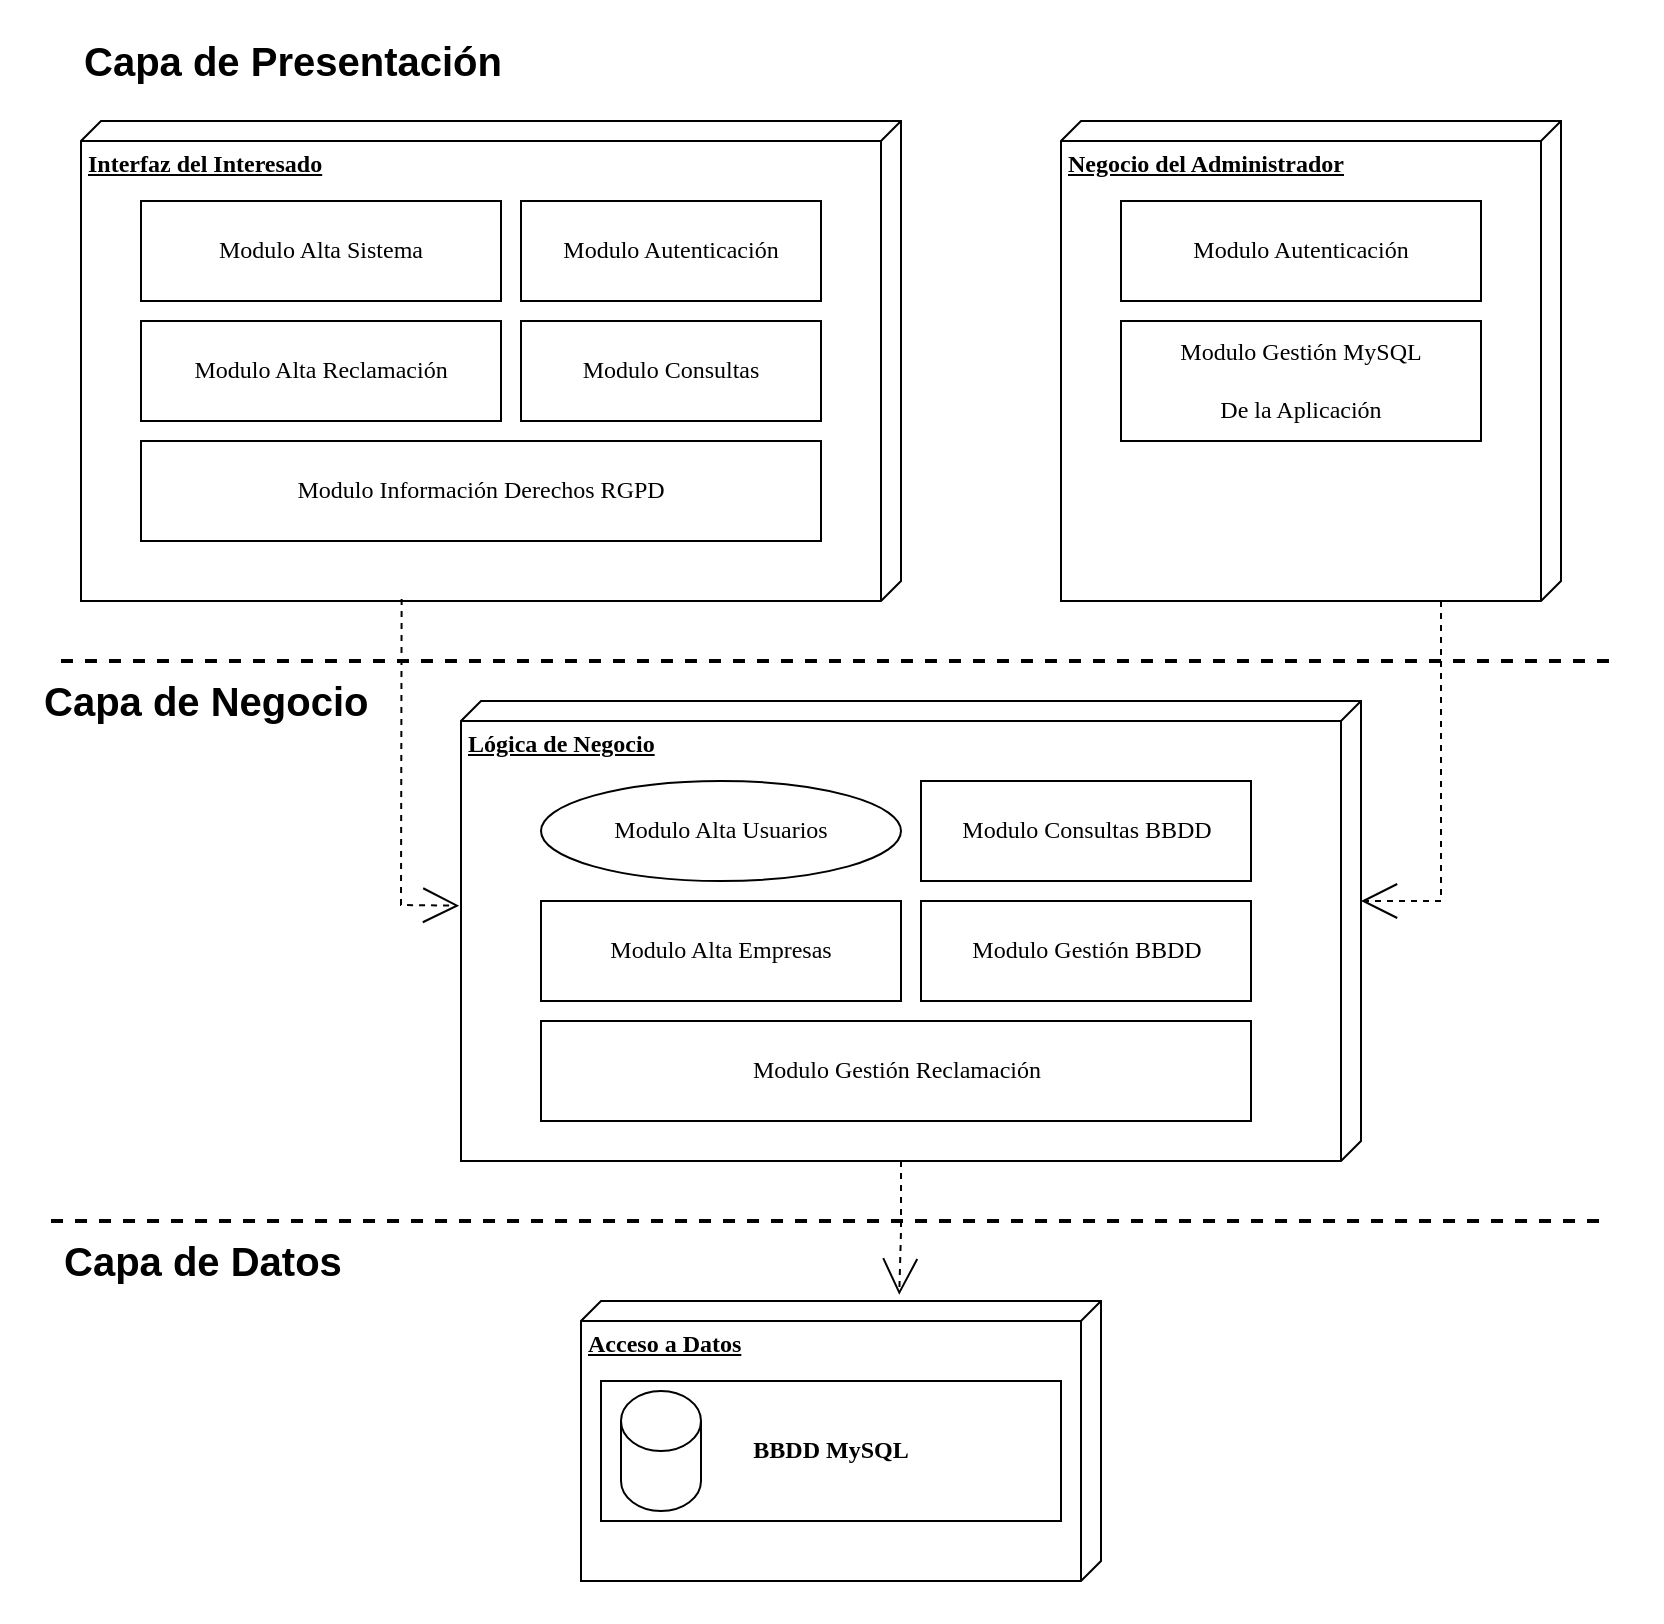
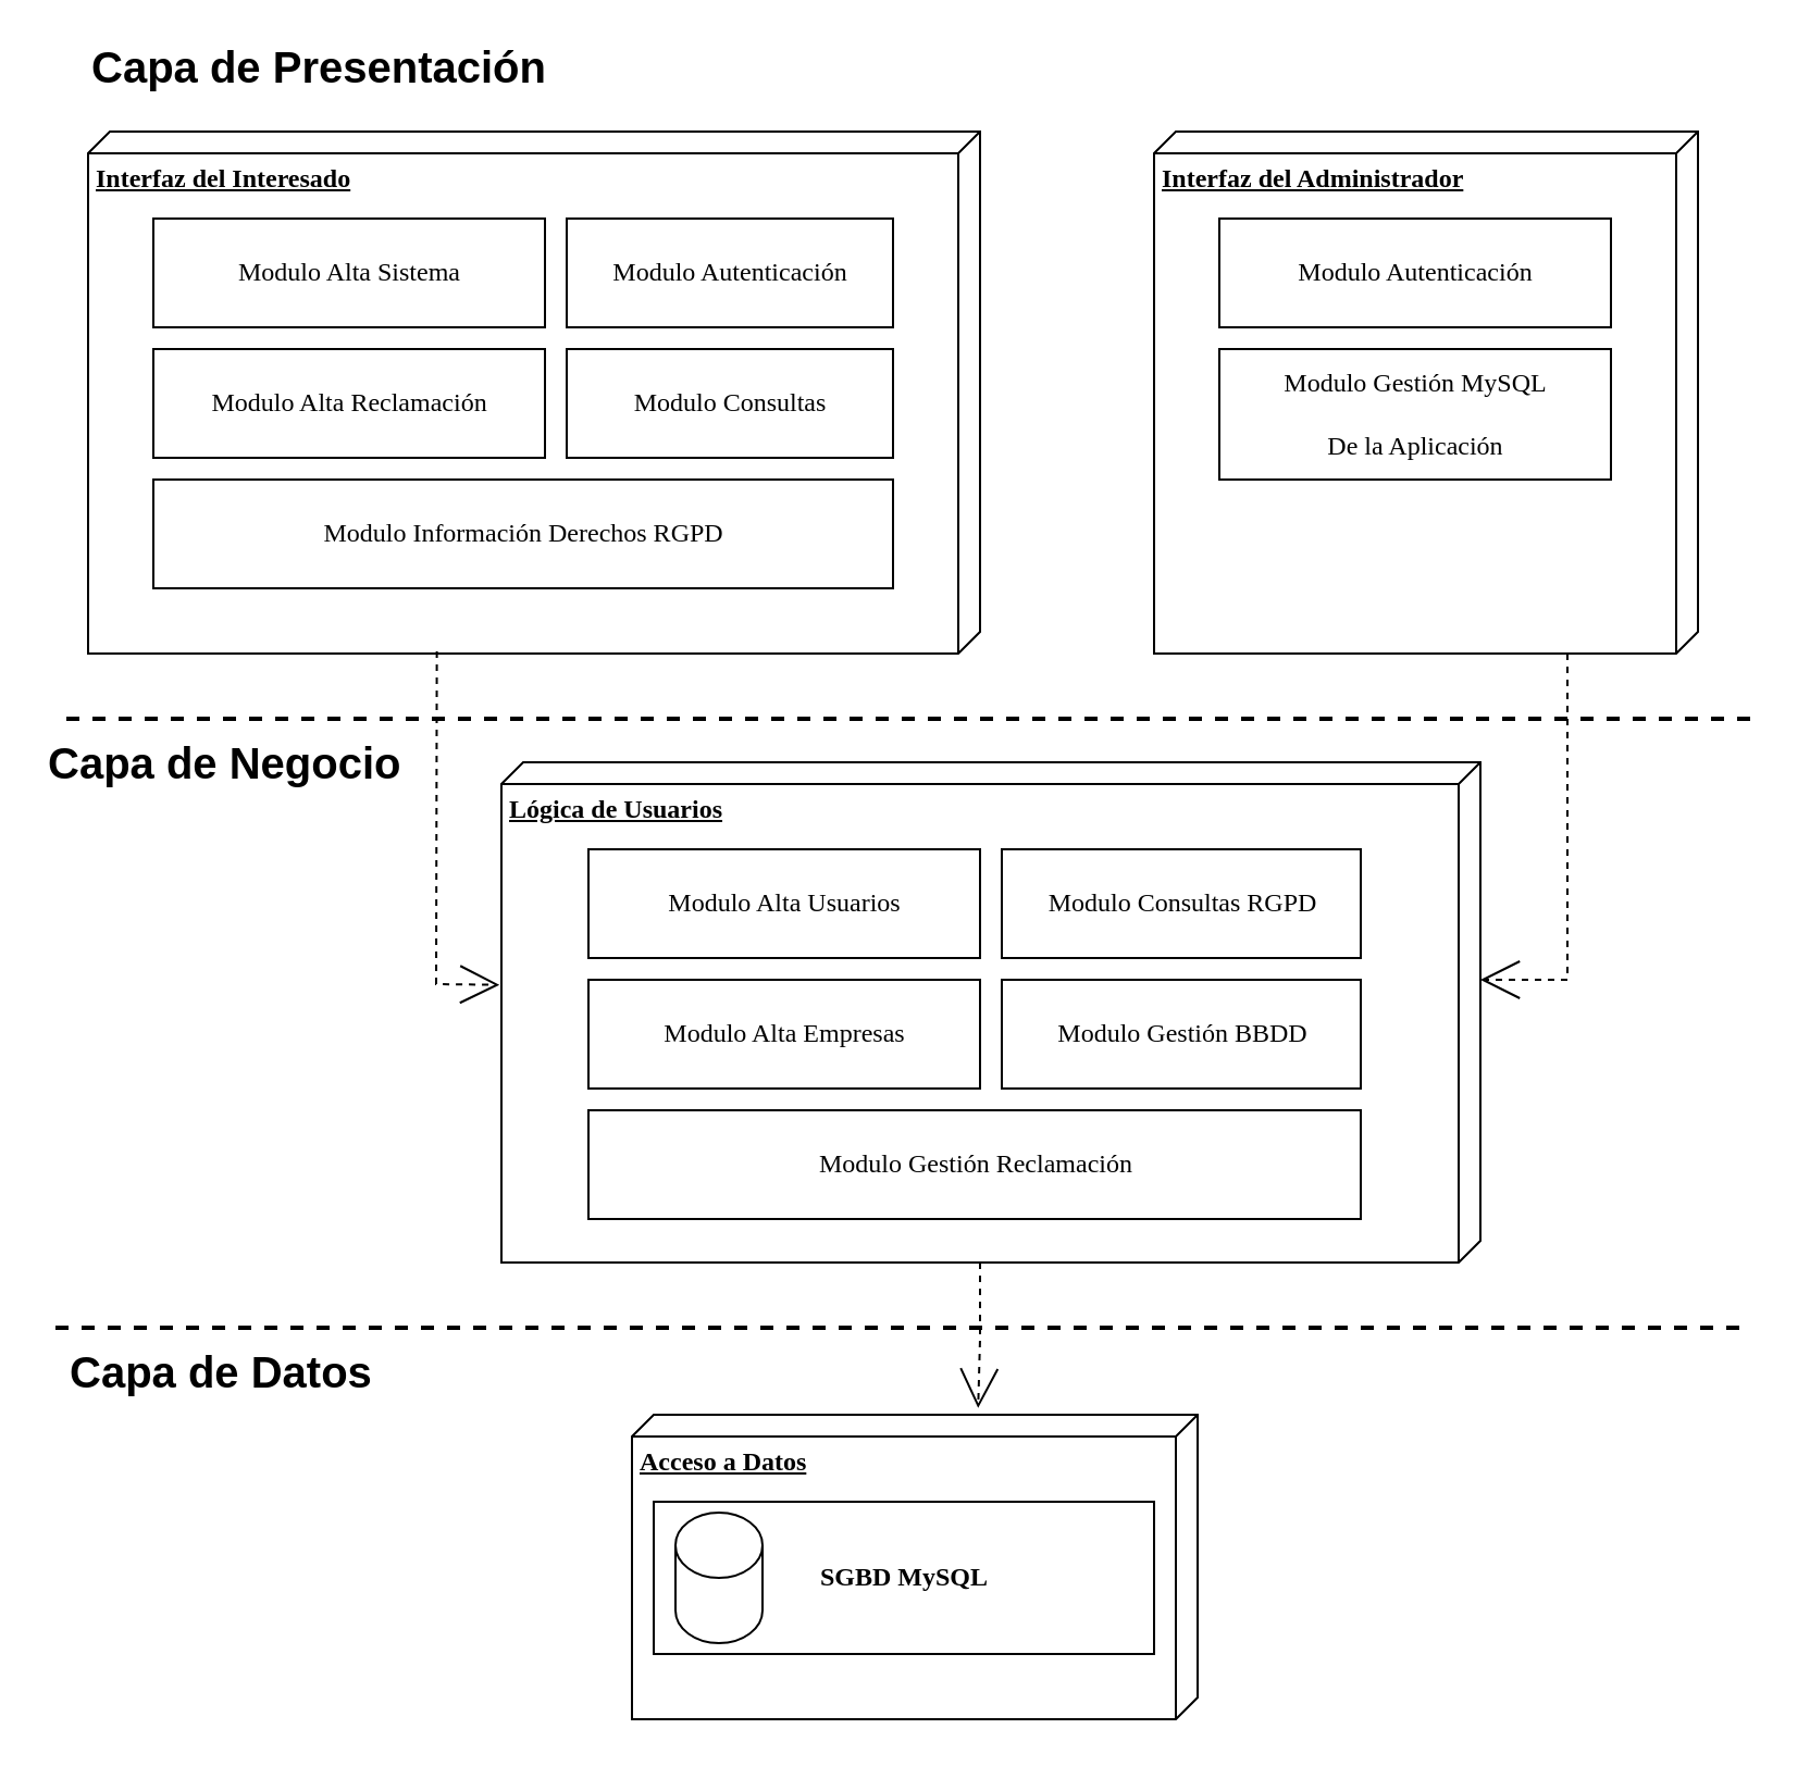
  <mxCell id="0" />
  <mxCell id="1" parent="0" />
  <mxCell id="2" value="&lt;b&gt;Interfaz del Interesado&lt;/b&gt;" style="verticalAlign=top;align=left;spacingTop=8;spacingLeft=2;spacingRight=12;shape=cube;size=10;direction=south;fontStyle=4;html=1;rounded=0;shadow=0;comic=0;labelBackgroundColor=none;strokeWidth=1;fontFamily=Verdana;fontSize=12" parent="1" vertex="1"><mxGeometry x="40" y="60" width="410" height="240" as="geometry" /></mxCell>
- <mxCell id="3" value="&lt;b&gt;Negocio del Administrador&lt;/b&gt;" style="verticalAlign=top;align=left;spacingTop=8;spacingLeft=2;spacingRight=12;shape=cube;size=10;direction=south;fontStyle=4;html=1;rounded=0;shadow=0;comic=0;labelBackgroundColor=none;strokeWidth=1;fontFamily=Verdana;fontSize=12" parent="1" vertex="1"><mxGeometry x="530" y="60" width="250" height="240" as="geometry" /></mxCell>
+ <mxCell id="3" value="&lt;b&gt;Interfaz del Administrador&lt;/b&gt;" style="verticalAlign=top;align=left;spacingTop=8;spacingLeft=2;spacingRight=12;shape=cube;size=10;direction=south;fontStyle=4;html=1;rounded=0;shadow=0;comic=0;labelBackgroundColor=none;strokeWidth=1;fontFamily=Verdana;fontSize=12" parent="1" vertex="1"><mxGeometry x="530" y="60" width="250" height="240" as="geometry" /></mxCell>
  <mxCell id="4" value="Modulo Alta Sistema" style="html=1;rounded=0;shadow=0;comic=0;labelBackgroundColor=none;strokeWidth=1;fontFamily=Verdana;fontSize=12;align=center;" parent="1" vertex="1"><mxGeometry x="70" y="100" width="180" height="50" as="geometry" /></mxCell>
  <mxCell id="5" value="" style="ellipse;whiteSpace=wrap;html=1;rounded=0;shadow=0;comic=0;labelBackgroundColor=none;strokeWidth=1;fontFamily=Verdana;fontSize=12;align=center;" parent="1" vertex="1"><mxGeometry x="360" y="240" width="20" height="20" as="geometry" /></mxCell>
  <mxCell id="6" style="edgeStyle=none;rounded=0;html=1;dashed=1;labelBackgroundColor=none;startArrow=none;startFill=0;startSize=8;endArrow=open;endFill=0;endSize=16;fontFamily=Verdana;fontSize=12;exitX=0.996;exitY=0.609;exitDx=0;exitDy=0;exitPerimeter=0;entryX=0.445;entryY=1.002;entryDx=0;entryDy=0;entryPerimeter=0;" parent="1" source="2" edge="1" target="21"><mxGeometry relative="1" as="geometry"><mxPoint x="484.4" y="470" as="sourcePoint" /><mxPoint x="240" y="454" as="targetPoint" /><Array as="points"><mxPoint x="200" y="452" /></Array></mxGeometry></mxCell>
  <mxCell id="7" style="edgeStyle=none;rounded=0;html=1;dashed=1;labelBackgroundColor=none;startArrow=none;startFill=0;startSize=8;endArrow=open;endFill=0;endSize=16;fontFamily=Verdana;fontSize=12;exitX=1;exitY=0.24;exitDx=0;exitDy=0;exitPerimeter=0;" parent="1" source="3" edge="1"><mxGeometry relative="1" as="geometry"><mxPoint x="790" y="420" as="sourcePoint" /><mxPoint x="680" y="450" as="targetPoint" /><Array as="points"><mxPoint x="720" y="450" /></Array></mxGeometry></mxCell>
  <mxCell id="8" style="edgeStyle=orthogonalEdgeStyle;rounded=0;html=1;dashed=1;labelBackgroundColor=none;startArrow=none;startFill=0;startSize=8;endArrow=open;endFill=0;endSize=16;fontFamily=Verdana;fontSize=12;entryX=-0.022;entryY=0.388;entryDx=0;entryDy=0;entryPerimeter=0;exitX=0;exitY=0;exitDx=230;exitDy=230;exitPerimeter=0;" parent="1" target="10" edge="1" source="21"><mxGeometry relative="1" as="geometry"><mxPoint x="500" y="580" as="sourcePoint" /><mxPoint x="830" y="490" as="targetPoint" /></mxGeometry></mxCell>
  <mxCell id="9" style="edgeStyle=orthogonalEdgeStyle;rounded=0;html=1;labelBackgroundColor=none;startArrow=none;startFill=0;startSize=8;endArrow=none;endFill=0;endSize=16;fontFamily=Verdana;fontSize=12;dashed=1;strokeWidth=2;" parent="1" edge="1"><mxGeometry relative="1" as="geometry"><Array as="points"><mxPoint x="740" y="330" /><mxPoint x="740" y="330" /></Array><mxPoint x="30" y="330" as="sourcePoint" /><mxPoint x="810" y="330" as="targetPoint" /></mxGeometry></mxCell>
  <mxCell id="10" value="&lt;b&gt;Acceso a Datos&lt;/b&gt;" style="verticalAlign=top;align=left;spacingTop=8;spacingLeft=2;spacingRight=12;shape=cube;size=10;direction=south;fontStyle=4;html=1;rounded=0;shadow=0;comic=0;labelBackgroundColor=none;strokeWidth=1;fontFamily=Verdana;fontSize=12" parent="1" vertex="1"><mxGeometry x="290" y="650" width="260" height="140" as="geometry" /></mxCell>
- <mxCell id="11" value="&lt;b&gt;BBDD MySQL&lt;/b&gt;" style="html=1;rounded=0;shadow=0;comic=0;labelBackgroundColor=none;strokeWidth=1;fontFamily=Verdana;fontSize=12;align=center;" parent="1" vertex="1"><mxGeometry x="300" y="690" width="230" height="70" as="geometry" /></mxCell>
+ <mxCell id="11" value="&lt;b&gt;SGBD MySQL&lt;/b&gt;" style="html=1;rounded=0;shadow=0;comic=0;labelBackgroundColor=none;strokeWidth=1;fontFamily=Verdana;fontSize=12;align=center;" parent="1" vertex="1"><mxGeometry x="300" y="690" width="230" height="70" as="geometry" /></mxCell>
  <mxCell id="12" value="" style="shape=cylinder3;whiteSpace=wrap;html=1;boundedLbl=1;backgroundOutline=1;size=15;" parent="1" vertex="1"><mxGeometry x="310" y="695" width="40" height="60" as="geometry" /></mxCell>
  <mxCell id="13" value="Capa de Presentación" style="text;html=1;strokeColor=none;fillColor=none;align=left;verticalAlign=middle;whiteSpace=wrap;rounded=0;fontStyle=1;fontSize=20;" parent="1" vertex="1"><mxGeometry x="40" y="20" width="260" height="20" as="geometry" /></mxCell>
  <mxCell id="14" value="Modulo Autenticación" style="html=1;rounded=0;shadow=0;comic=0;labelBackgroundColor=none;strokeWidth=1;fontFamily=Verdana;fontSize=12;align=center;" parent="1" vertex="1"><mxGeometry x="260" y="100" width="150" height="50" as="geometry" /></mxCell>
  <mxCell id="15" value="Modulo Alta Reclamación" style="html=1;rounded=0;shadow=0;comic=0;labelBackgroundColor=none;strokeWidth=1;fontFamily=Verdana;fontSize=12;align=center;" parent="1" vertex="1"><mxGeometry x="70" y="160" width="180" height="50" as="geometry" /></mxCell>
  <mxCell id="16" value="Modulo Consultas" style="html=1;rounded=0;shadow=0;comic=0;labelBackgroundColor=none;strokeWidth=1;fontFamily=Verdana;fontSize=12;align=center;" parent="1" vertex="1"><mxGeometry x="260" y="160" width="150" height="50" as="geometry" /></mxCell>
  <mxCell id="17" value="Modulo Información Derechos RGPD" style="html=1;rounded=0;shadow=0;comic=0;labelBackgroundColor=none;strokeWidth=1;fontFamily=Verdana;fontSize=12;align=center;" parent="1" vertex="1"><mxGeometry x="70" y="220" width="340" height="50" as="geometry" /></mxCell>
  <mxCell id="18" value="Modulo Autenticación" style="html=1;rounded=0;shadow=0;comic=0;labelBackgroundColor=none;strokeWidth=1;fontFamily=Verdana;fontSize=12;align=center;" parent="1" vertex="1"><mxGeometry x="560" y="100" width="180" height="50" as="geometry" /></mxCell>
  <mxCell id="19" value="Modulo Gestión MySQL&lt;br&gt;&lt;br&gt;De la Aplicación" style="html=1;rounded=0;shadow=0;comic=0;labelBackgroundColor=none;strokeWidth=1;fontFamily=Verdana;fontSize=12;align=center;" parent="1" vertex="1"><mxGeometry x="560" y="160" width="180" height="60" as="geometry" /></mxCell>
  <mxCell id="20" style="edgeStyle=orthogonalEdgeStyle;rounded=0;html=1;labelBackgroundColor=none;startArrow=none;startFill=0;startSize=8;endArrow=none;endFill=0;endSize=16;fontFamily=Verdana;fontSize=12;dashed=1;strokeWidth=2;" parent="1" edge="1"><mxGeometry relative="1" as="geometry"><Array as="points"><mxPoint x="735" y="610" /><mxPoint x="735" y="610" /></Array><mxPoint x="25" y="610" as="sourcePoint" /><mxPoint x="805" y="610" as="targetPoint" /></mxGeometry></mxCell>
- <mxCell id="21" value="&lt;b&gt;Lógica de Negocio&lt;/b&gt;" style="verticalAlign=top;align=left;spacingTop=8;spacingLeft=2;spacingRight=12;shape=cube;size=10;direction=south;fontStyle=4;html=1;rounded=0;shadow=0;comic=0;labelBackgroundColor=none;strokeWidth=1;fontFamily=Verdana;fontSize=12" parent="1" vertex="1"><mxGeometry x="230" y="350" width="450" height="230" as="geometry" /></mxCell>
- <mxCell id="22" value="Modulo Alta Usuarios" style="ellipse;html=1;shadow=0;comic=0;labelBackgroundColor=none;strokeWidth=1;fontFamily=Verdana;fontSize=12;align=center;" parent="1" vertex="1"><mxGeometry x="270" y="390" width="180" height="50" as="geometry" /></mxCell>
- <mxCell id="23" value="Modulo Consultas BBDD" style="html=1;rounded=0;shadow=0;comic=0;labelBackgroundColor=none;strokeWidth=1;fontFamily=Verdana;fontSize=12;align=center;" parent="1" vertex="1"><mxGeometry x="460" y="390" width="165" height="50" as="geometry" /></mxCell>
+ <mxCell id="21" value="&lt;b&gt;Lógica de Usuarios&lt;/b&gt;" style="verticalAlign=top;align=left;spacingTop=8;spacingLeft=2;spacingRight=12;shape=cube;size=10;direction=south;fontStyle=4;html=1;rounded=0;shadow=0;comic=0;labelBackgroundColor=none;strokeWidth=1;fontFamily=Verdana;fontSize=12" parent="1" vertex="1"><mxGeometry x="230" y="350" width="450" height="230" as="geometry" /></mxCell>
+ <mxCell id="22" value="Modulo Alta Usuarios" style="html=1;rounded=0;shadow=0;comic=0;labelBackgroundColor=none;strokeWidth=1;fontFamily=Verdana;fontSize=12;align=center;" parent="1" vertex="1"><mxGeometry x="270" y="390" width="180" height="50" as="geometry" /></mxCell>
+ <mxCell id="23" value="Modulo Consultas RGPD" style="html=1;rounded=0;shadow=0;comic=0;labelBackgroundColor=none;strokeWidth=1;fontFamily=Verdana;fontSize=12;align=center;" parent="1" vertex="1"><mxGeometry x="460" y="390" width="165" height="50" as="geometry" /></mxCell>
  <mxCell id="24" value="Modulo Alta Empresas" style="html=1;rounded=0;shadow=0;comic=0;labelBackgroundColor=none;strokeWidth=1;fontFamily=Verdana;fontSize=12;align=center;" parent="1" vertex="1"><mxGeometry x="270" y="450" width="180" height="50" as="geometry" /></mxCell>
  <mxCell id="25" value="Modulo Gestión BBDD" style="html=1;rounded=0;shadow=0;comic=0;labelBackgroundColor=none;strokeWidth=1;fontFamily=Verdana;fontSize=12;align=center;" parent="1" vertex="1"><mxGeometry x="460" y="450" width="165" height="50" as="geometry" /></mxCell>
  <mxCell id="26" value="Modulo Gestión Reclamación" style="html=1;rounded=0;shadow=0;comic=0;labelBackgroundColor=none;strokeWidth=1;fontFamily=Verdana;fontSize=12;align=center;" parent="1" vertex="1"><mxGeometry x="270" y="510" width="355" height="50" as="geometry" /></mxCell>
  <mxCell id="27" value="Capa de Negocio" style="text;html=1;strokeColor=none;fillColor=none;align=left;verticalAlign=middle;whiteSpace=wrap;rounded=0;fontStyle=1;fontSize=20;" vertex="1" parent="1"><mxGeometry x="20" y="340" width="260" height="20" as="geometry" /></mxCell>
  <mxCell id="28" value="Capa de Datos" style="text;html=1;strokeColor=none;fillColor=none;align=left;verticalAlign=middle;whiteSpace=wrap;rounded=0;fontStyle=1;fontSize=20;" vertex="1" parent="1"><mxGeometry x="30" y="620" width="260" height="20" as="geometry" /></mxCell>
